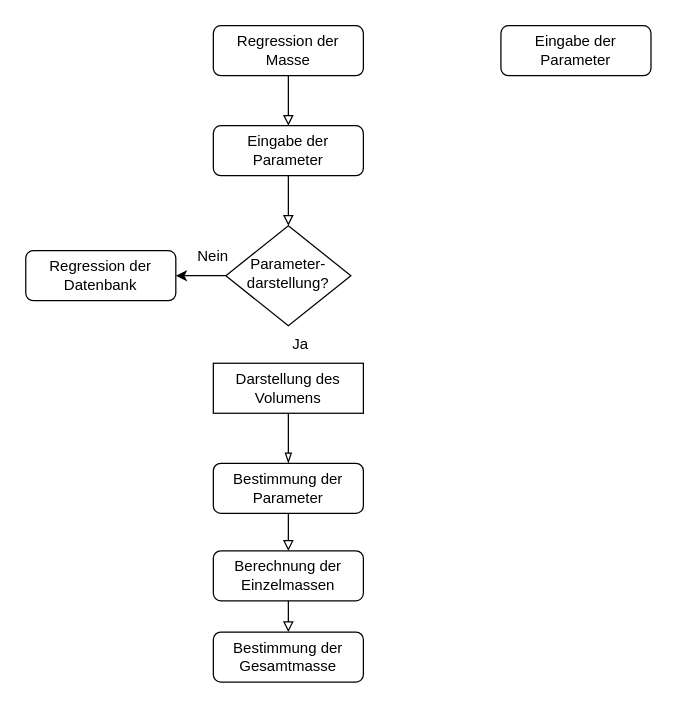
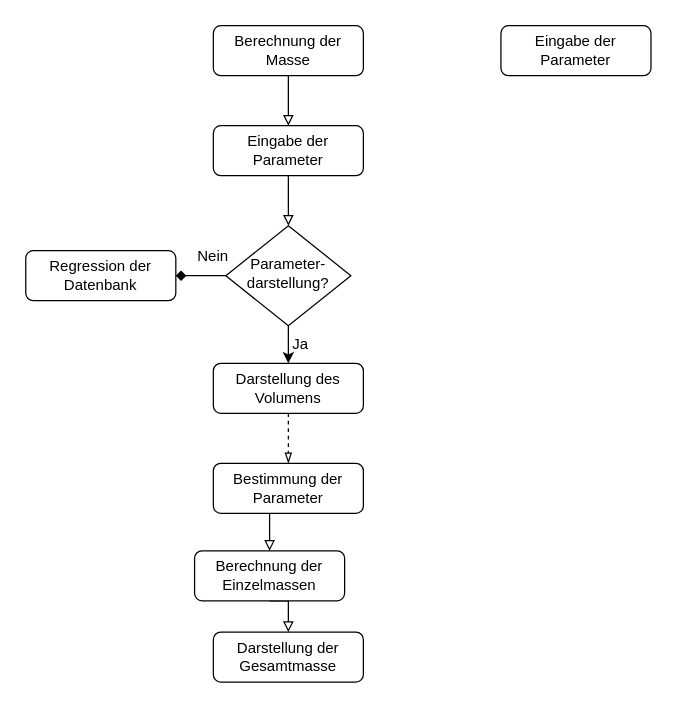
  <mxCell id="0" />
  <mxCell id="1" parent="0" />
  <mxCell id="2" style="edgeStyle=orthogonalEdgeStyle;rounded=0;orthogonalLoop=1;jettySize=auto;html=1;exitX=0.5;exitY=1;exitDx=0;exitDy=0;entryX=0.5;entryY=0;entryDx=0;entryDy=0;endArrow=block;endFill=0;" edge="1" parent="1" source="3" target="5"><mxGeometry relative="1" as="geometry" /></mxCell>
- <mxCell id="3" value="Regression der Masse" style="rounded=1;whiteSpace=wrap;html=1;fontSize=12;glass=0;strokeWidth=1;shadow=0;" vertex="1" parent="1"><mxGeometry x="170" y="20" width="120" height="40" as="geometry" /></mxCell>
+ <mxCell id="3" value="Berechnung der Masse" style="rounded=1;whiteSpace=wrap;html=1;fontSize=12;glass=0;strokeWidth=1;shadow=0;" vertex="1" parent="1"><mxGeometry x="170" y="20" width="120" height="40" as="geometry" /></mxCell>
  <mxCell id="4" style="edgeStyle=orthogonalEdgeStyle;rounded=0;orthogonalLoop=1;jettySize=auto;html=1;exitX=0.5;exitY=1;exitDx=0;exitDy=0;entryX=0.5;entryY=0;entryDx=0;entryDy=0;endArrow=block;endFill=0;" edge="1" parent="1" source="5" target="8"><mxGeometry relative="1" as="geometry" /></mxCell>
  <mxCell id="5" value="Eingabe der Parameter" style="rounded=1;whiteSpace=wrap;html=1;fontSize=12;glass=0;strokeWidth=1;shadow=0;" vertex="1" parent="1"><mxGeometry x="170" y="100" width="120" height="40" as="geometry" /></mxCell>
- <mxCell id="6" style="edgeStyle=orthogonalEdgeStyle;rounded=0;orthogonalLoop=1;jettySize=auto;html=1;exitX=0;exitY=0.5;exitDx=0;exitDy=0;entryX=1;entryY=0.5;entryDx=0;entryDy=0;" edge="1" parent="1" source="8" target="11"><mxGeometry relative="1" as="geometry" /></mxCell>
+ <mxCell id="6" style="edgeStyle=orthogonalEdgeStyle;rounded=0;orthogonalLoop=1;jettySize=auto;html=1;exitX=0;exitY=0.5;exitDx=0;exitDy=0;entryX=1;entryY=0.5;entryDx=0;entryDy=0;endArrow=diamond;" edge="1" parent="1" source="8" target="11"><mxGeometry relative="1" as="geometry" /></mxCell>
+ <mxCell id="7" style="edgeStyle=orthogonalEdgeStyle;rounded=0;orthogonalLoop=1;jettySize=auto;html=1;exitX=0.5;exitY=1;exitDx=0;exitDy=0;entryX=0.5;entryY=0;entryDx=0;entryDy=0;" edge="1" parent="1" source="8" target="10"><mxGeometry relative="1" as="geometry" /></mxCell>
  <mxCell id="8" value="Parameter-darstellung?" style="rhombus;whiteSpace=wrap;html=1;shadow=0;fontFamily=Helvetica;fontSize=12;align=center;strokeWidth=1;spacing=6;spacingTop=-4;" vertex="1" parent="1"><mxGeometry x="180" y="180" width="100" height="80" as="geometry" /></mxCell>
- <mxCell id="9" style="edgeStyle=orthogonalEdgeStyle;rounded=0;orthogonalLoop=1;jettySize=auto;html=1;exitX=0.5;exitY=1;exitDx=0;exitDy=0;endArrow=blockThin;endFill=0;" edge="1" parent="1" source="10" target="15"><mxGeometry relative="1" as="geometry" /></mxCell>
- <mxCell id="10" value="Darstellung des Volumens" style="whiteSpace=wrap;html=1;fontSize=12;glass=0;strokeWidth=1;shadow=0;rounded=0;" vertex="1" parent="1"><mxGeometry x="170" y="290" width="120" height="40" as="geometry" /></mxCell>
+ <mxCell id="9" style="edgeStyle=orthogonalEdgeStyle;rounded=0;orthogonalLoop=1;jettySize=auto;html=1;exitX=0.5;exitY=1;exitDx=0;exitDy=0;endArrow=blockThin;endFill=0;dashed=1;" edge="1" parent="1" source="10" target="15"><mxGeometry relative="1" as="geometry" /></mxCell>
+ <mxCell id="10" value="Darstellung des Volumens" style="rounded=1;whiteSpace=wrap;html=1;fontSize=12;glass=0;strokeWidth=1;shadow=0;" vertex="1" parent="1"><mxGeometry x="170" y="290" width="120" height="40" as="geometry" /></mxCell>
  <mxCell id="11" value="Regression der Datenbank" style="rounded=1;whiteSpace=wrap;html=1;fontSize=12;glass=0;strokeWidth=1;shadow=0;" vertex="1" parent="1"><mxGeometry x="20" y="200" width="120" height="40" as="geometry" /></mxCell>
  <mxCell id="12" value="Nein" style="text;html=1;strokeColor=none;fillColor=none;align=center;verticalAlign=middle;whiteSpace=wrap;rounded=0;" vertex="1" parent="1"><mxGeometry x="140" y="190" width="60" height="30" as="geometry" /></mxCell>
  <mxCell id="13" value="Ja" style="text;html=1;strokeColor=none;fillColor=none;align=center;verticalAlign=middle;whiteSpace=wrap;rounded=0;" vertex="1" parent="1"><mxGeometry x="210" y="260" width="60" height="30" as="geometry" /></mxCell>
  <mxCell id="14" style="edgeStyle=orthogonalEdgeStyle;rounded=0;orthogonalLoop=1;jettySize=auto;html=1;exitX=0.5;exitY=1;exitDx=0;exitDy=0;entryX=0.5;entryY=0;entryDx=0;entryDy=0;endArrow=block;endFill=0;" edge="1" parent="1" source="15" target="17"><mxGeometry relative="1" as="geometry" /></mxCell>
  <mxCell id="15" value="Bestimmung der Parameter" style="rounded=1;whiteSpace=wrap;html=1;fontSize=12;glass=0;strokeWidth=1;shadow=0;" vertex="1" parent="1"><mxGeometry x="170" y="370" width="120" height="40" as="geometry" /></mxCell>
  <mxCell id="16" style="edgeStyle=orthogonalEdgeStyle;rounded=0;orthogonalLoop=1;jettySize=auto;html=1;exitX=0.5;exitY=1;exitDx=0;exitDy=0;entryX=0.5;entryY=0;entryDx=0;entryDy=0;endArrow=block;endFill=0;" edge="1" parent="1" source="17" target="18"><mxGeometry relative="1" as="geometry" /></mxCell>
- <mxCell id="17" value="Berechnung der Einzelmassen" style="rounded=1;whiteSpace=wrap;html=1;fontSize=12;glass=0;strokeWidth=1;shadow=0;" vertex="1" parent="1"><mxGeometry x="170" y="440" width="120" height="40" as="geometry" /></mxCell>
- <mxCell id="18" value="Bestimmung der Gesamtmasse" style="rounded=1;whiteSpace=wrap;html=1;fontSize=12;glass=0;strokeWidth=1;shadow=0;" vertex="1" parent="1"><mxGeometry x="170" y="505" width="120" height="40" as="geometry" /></mxCell>
+ <mxCell id="17" value="Berechnung der Einzelmassen" style="rounded=1;whiteSpace=wrap;html=1;fontSize=12;glass=0;strokeWidth=1;shadow=0;" vertex="1" parent="1"><mxGeometry x="155" y="440" width="120" height="40" as="geometry" /></mxCell>
+ <mxCell id="18" value="Darstellung der Gesamtmasse" style="rounded=1;whiteSpace=wrap;html=1;fontSize=12;glass=0;strokeWidth=1;shadow=0;" vertex="1" parent="1"><mxGeometry x="170" y="505" width="120" height="40" as="geometry" /></mxCell>
  <mxCell id="19" value="Eingabe der Parameter" style="rounded=1;whiteSpace=wrap;html=1;fontSize=12;glass=0;strokeWidth=1;shadow=0;" vertex="1" parent="1"><mxGeometry x="400" y="20" width="120" height="40" as="geometry" /></mxCell>
